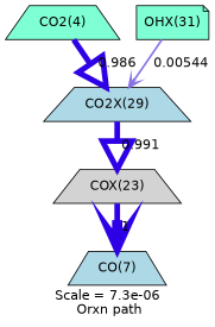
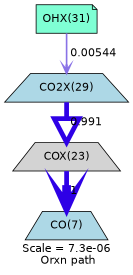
  digraph {
    fontname=Helvetica
    label="Scale = 7.3e-06\l Orxn path"
    node [fillcolor=aquamarine fontname=Helvetica shape=trapezium style=filled]
    edge [arrowhead=onormal arrowsize=3 color="0.7, 1.49, 0.9" fontname=Helvetica penwidth=5.99]
-   n1 [label="CO2(4)"]
    n2 [fillcolor=lightblue label="CO2X(29)"]
    n3 [fillcolor=lightgrey label="COX(23)"]
    n4 [fillcolor=lightblue label="CO(7)"]
    n5 [label="OHX(31)" shape=note]
-   n1 -> n2 [arrowsize=2.99 label=" 0.986"]
    n2 -> n3 [label=" 0.991"]
    n3 -> n4 [arrowhead=vee color="0.7, 1.5, 0.9" label=" 1" penwidth=6]
    n5 -> n2 [arrowhead=vee arrowsize=1.03 color="0.7, 0.505, 0.9" label=" 0.00544" penwidth=2.06]
  }
